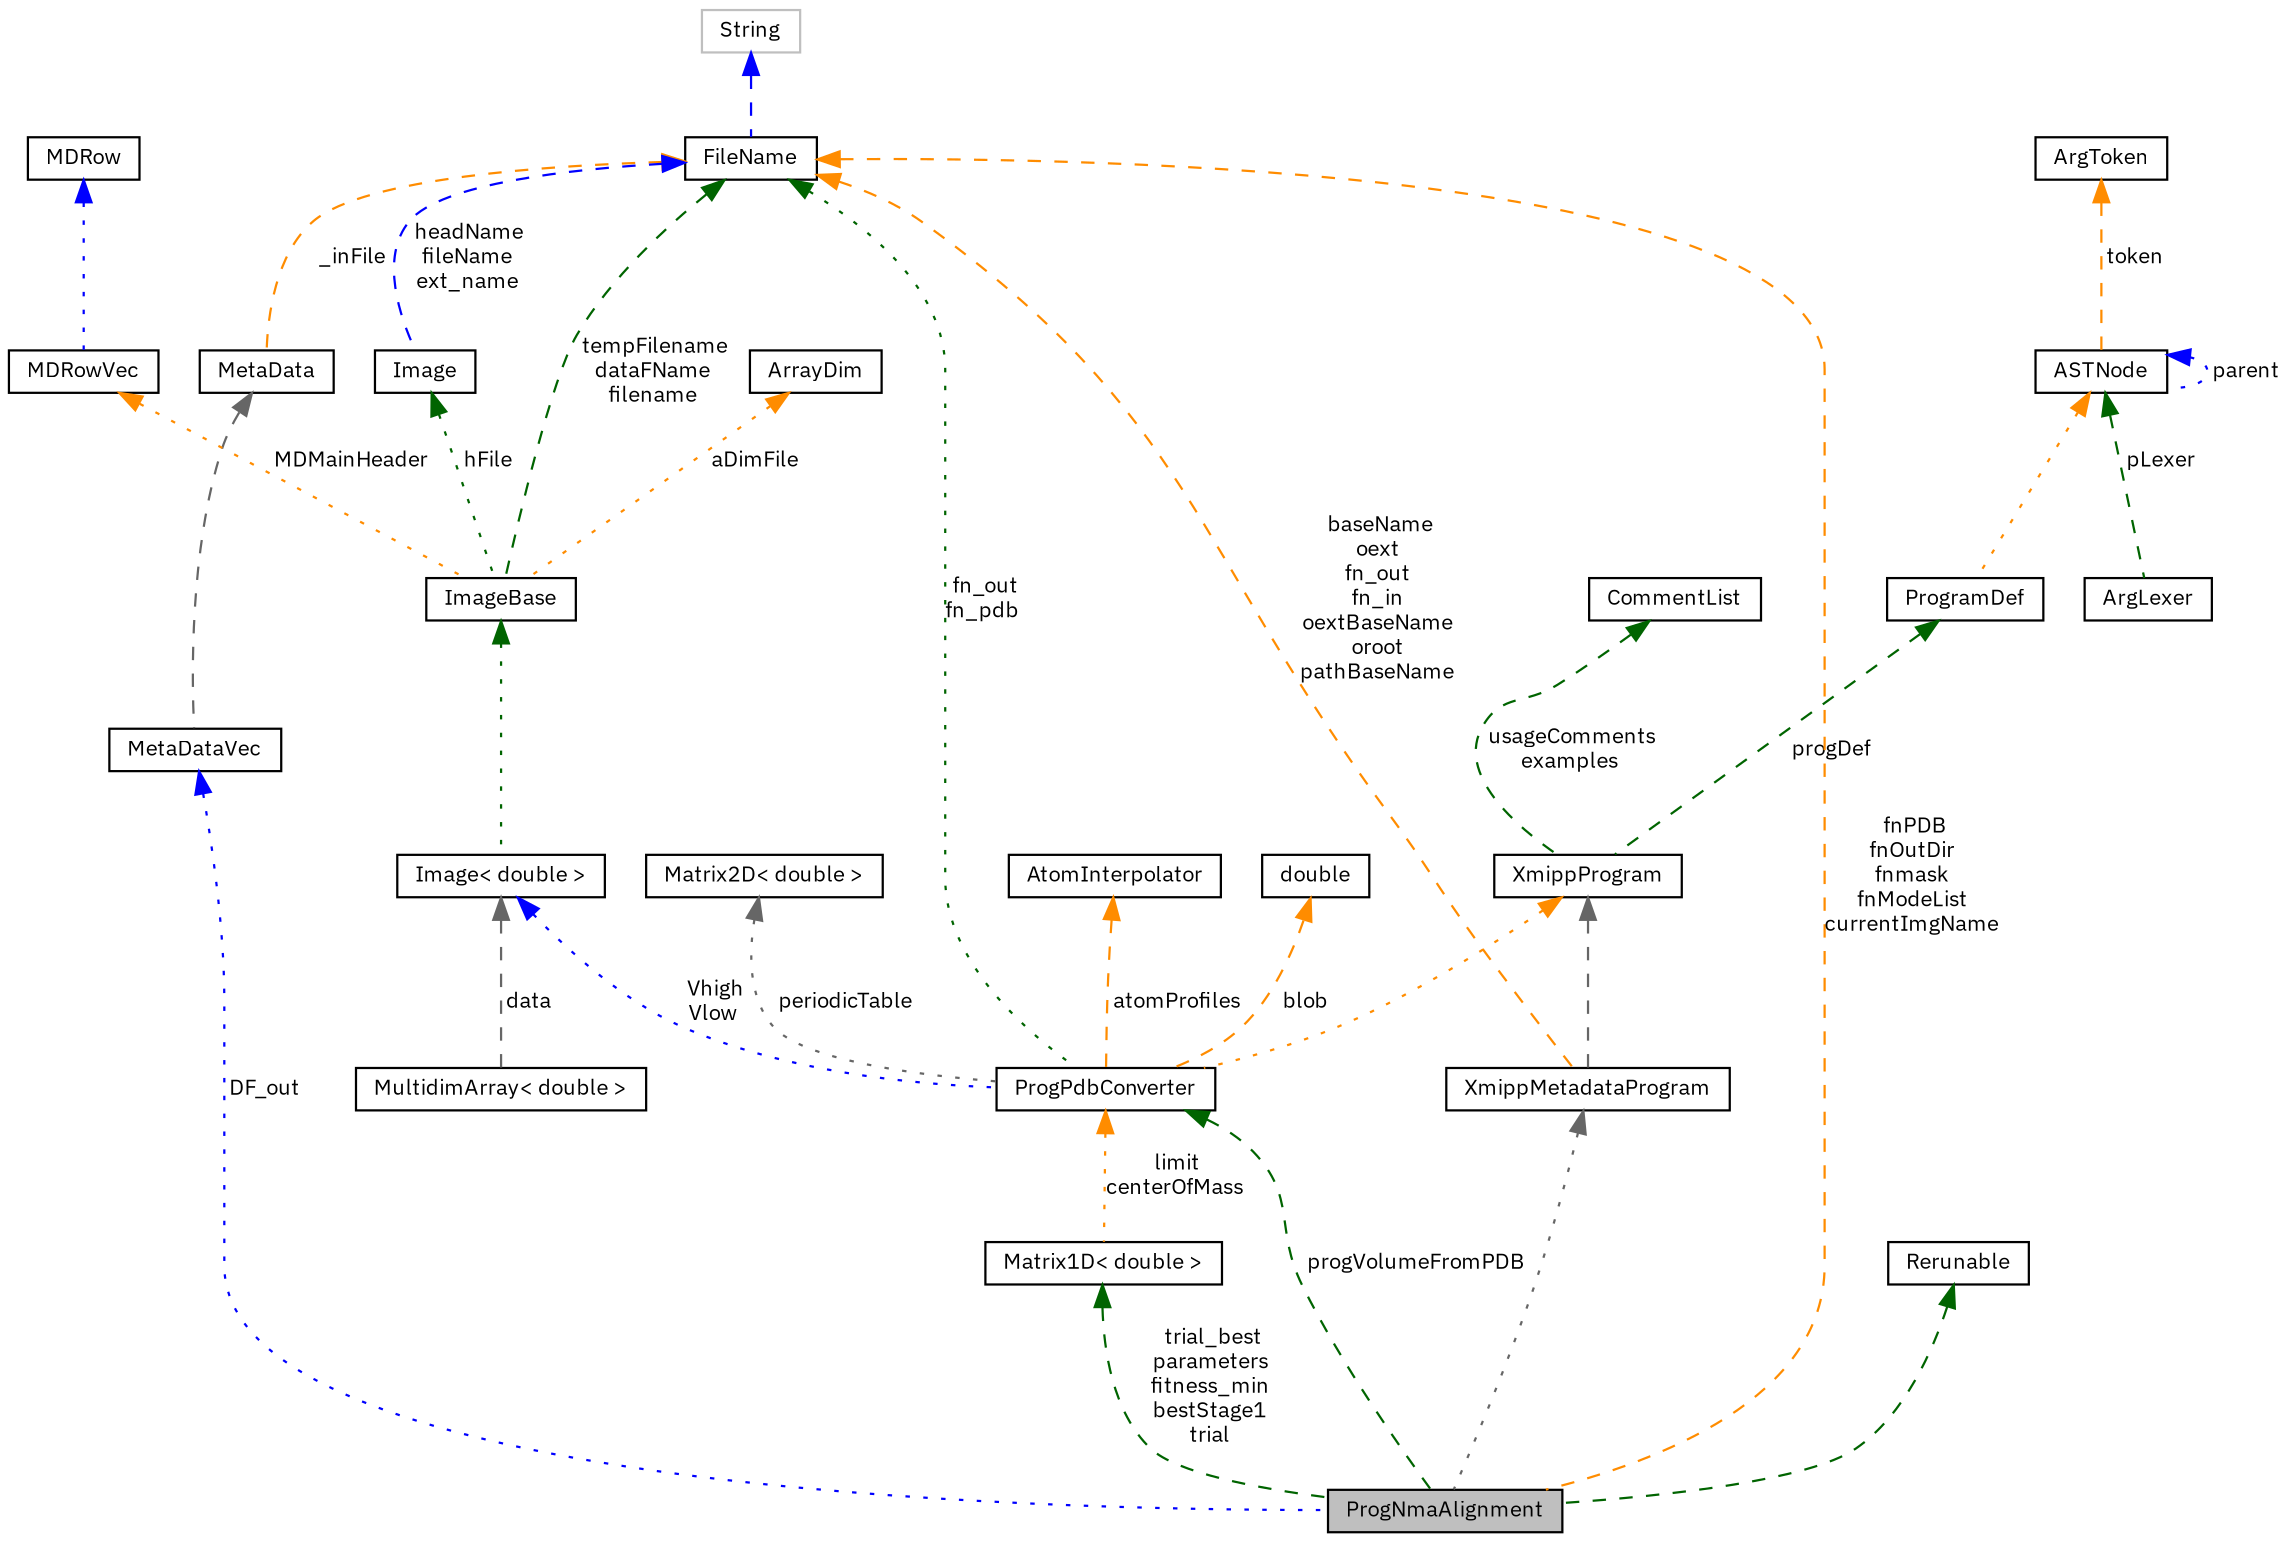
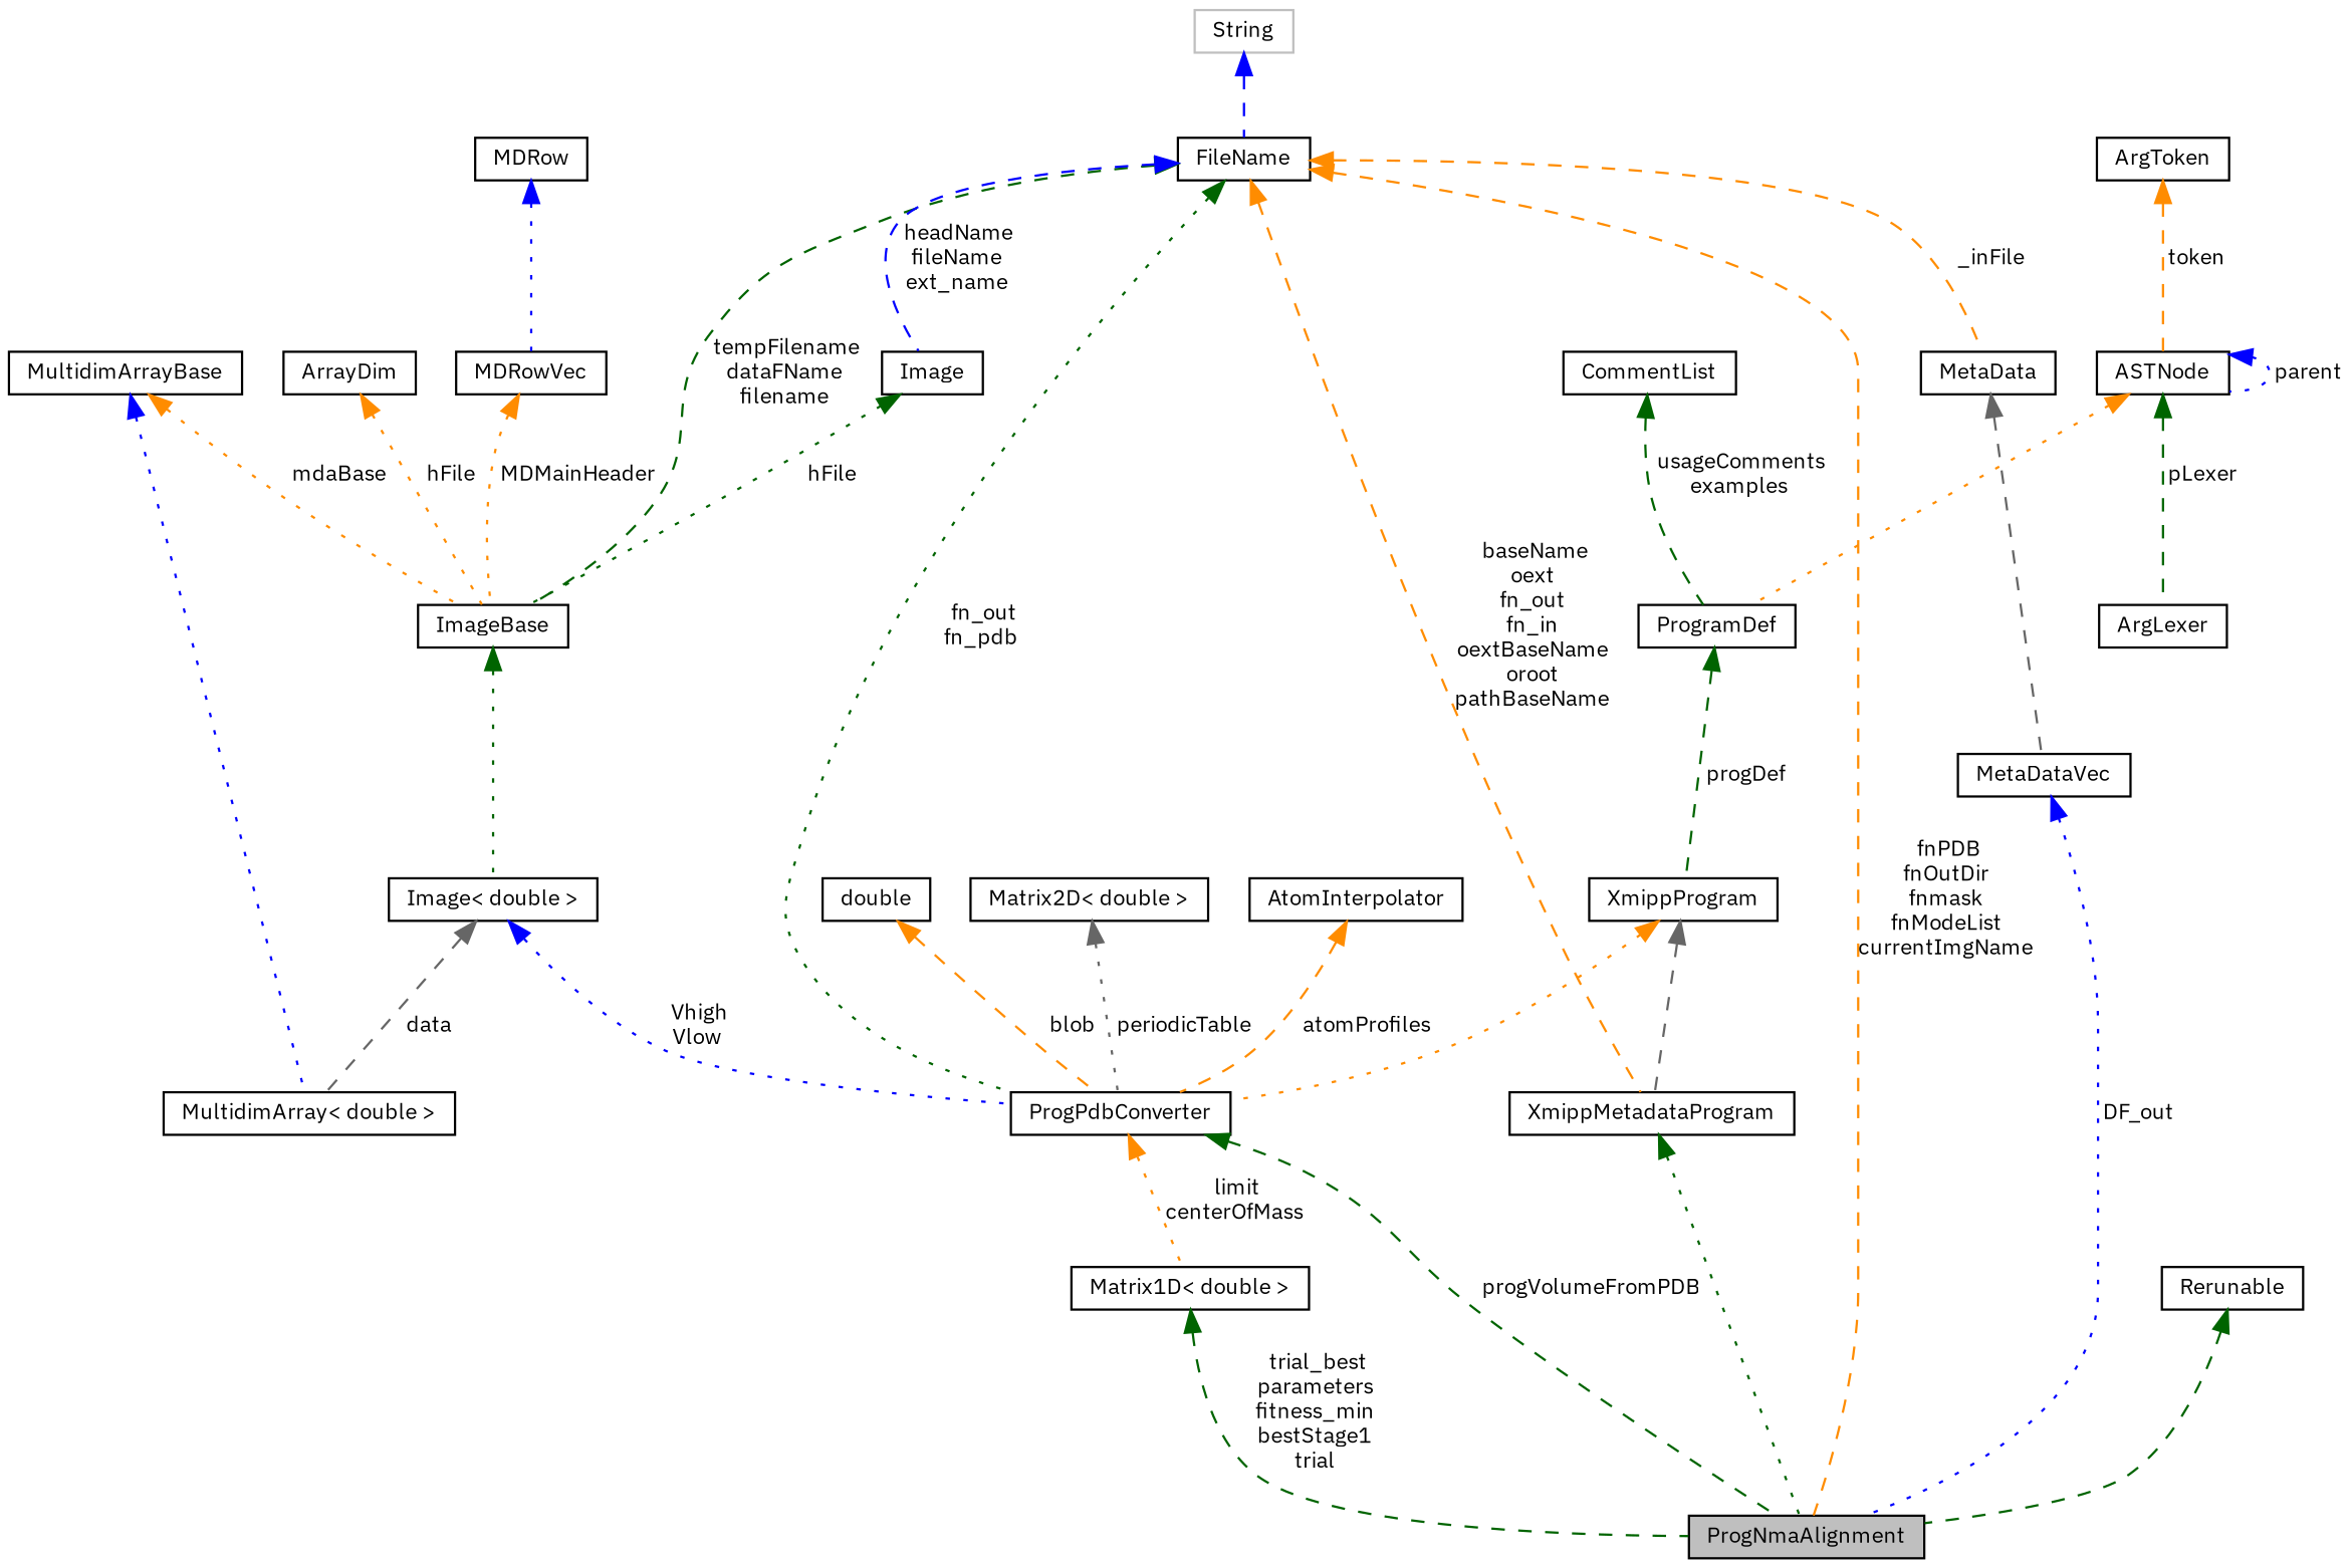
  digraph {
    fontname="IBM Plex Sans"
    rankdir=TB
    node [color=black fillcolor=white fontname="IBM Plex Sans" fontsize=10 shape=record style=filled]
    edge [color=darkorange dir=back fontname="IBM Plex Sans" fontsize=10 labelfontname=Helvetica labelfontsize=10 style=dashed]
    n1 [fillcolor=grey75 fontcolor=black height=0.2 label=ProgNmaAlignment width=0.4]
    n2 [height=0.2 label=XmippMetadataProgram width=0.4]
    n3 [height=0.2 label=XmippProgram width=0.4]
    n4 [height=0.2 label=ProgPdbConverter width=0.4]
    n5 [height=0.2 label="Matrix1D\< double \>" width=0.4]
    n6 [height=0.2 label=ProgramDef width=0.4]
    n7 [height=0.2 label=ASTNode width=0.4]
    n8 [height=0.2 label=ArgLexer width=0.4]
    n9 [height=0.2 label=ArgToken width=0.4]
    n10 [height=0.2 label=CommentList width=0.4]
    n11 [height=0.2 label=FileName width=0.4]
    n12 [height=0.2 label=MetaData width=0.4]
    n13 [height=0.2 label=ImageBase width=0.4]
    n14 [height=0.2 label=Image width=0.4]
    n15 [height=0.2 label=MetaDataVec width=0.4]
    n16 [height=0.2 label="Image\< double \>" width=0.4]
    n17 [color=grey75 height=0.2 label=String width=0.4]
    n18 [height=0.2 label=Rerunable width=0.4]
    n19 [height=0.2 label=double width=0.4]
    n20 [height=0.2 label="Matrix2D\< double \>" width=0.4]
    n21 [height=0.2 label="MultidimArray\< double \>" width=0.4]
+   n22 [height=0.2 label=MultidimArrayBase width=0.4]
    n23 [height=0.2 label=MDRowVec width=0.4]
    n24 [height=0.2 label=MDRow width=0.4]
    n25 [height=0.2 label=ArrayDim width=0.4]
    n26 [height=0.2 label=AtomInterpolator width=0.4]
-   n2 -> n1 [color=gray40 style=dotted]
+   n2 -> n1 [color=darkgreen style=dotted]
    n3 -> n2 [color=gray40]
    n3 -> n4 [style=dotted]
    n4 -> n1 [color=darkgreen label=" progVolumeFromPDB"]
    n4 -> n5 [label=" limit\ncenterOfMass" style=dotted]
    n5 -> n1 [color=darkgreen label=" trial_best\nparameters\nfitness_min\nbestStage1\ntrial"]
    n6 -> n3 [color=darkgreen label=" progDef"]
    n7 -> n6 [style=dotted]
    n7 -> n7 [color=blue label=" parent" style=dotted]
    n7 -> n8 [color=darkgreen label=" pLexer"]
    n9 -> n7 [label=" token"]
-   n10 -> n3 [color=darkgreen label=" usageComments\nexamples"]
+   n10 -> n6 [color=darkgreen label=" usageComments\nexamples"]
    n11 -> n1 [label=" fnPDB\nfnOutDir\nfnmask\nfnModeList\ncurrentImgName"]
    n11 -> n2 [label=" baseName\noext\nfn_out\nfn_in\noextBaseName\noroot\npathBaseName"]
    n11 -> n4 [color=darkgreen label=" fn_out\nfn_pdb" style=dotted]
    n11 -> n12 [label=" _inFile"]
    n11 -> n13 [color=darkgreen label=" tempFilename\ndataFName\nfilename"]
    n11 -> n14 [color=blue label=" headName\nfileName\next_name"]
    n12 -> n15 [color=gray40]
    n13 -> n16 [color=darkgreen style=dotted]
    n14 -> n13 [color=darkgreen label=" hFile" style=dotted]
    n15 -> n1 [color=blue label=" DF_out" style=dotted]
    n16 -> n4 [color=blue label=" Vhigh\nVlow" style=dotted]
    n16 -> n21 [color=gray40 label=" data"]
    n17 -> n11 [color=blue]
    n18 -> n1 [color=darkgreen]
    n19 -> n4 [label=" blob"]
    n20 -> n4 [color=gray40 label=" periodicTable" style=dotted]
+   n22 -> n13 [label=" mdaBase" style=dotted]
+   n22 -> n21 [color=blue style=dotted]
    n23 -> n13 [label=" MDMainHeader" style=dotted]
    n24 -> n23 [color=blue style=dotted]
-   n25 -> n13 [label=" aDimFile" style=dotted]
+   n25 -> n13 [label=" hFile" style=dotted]
    n26 -> n4 [label=" atomProfiles"]
  }
